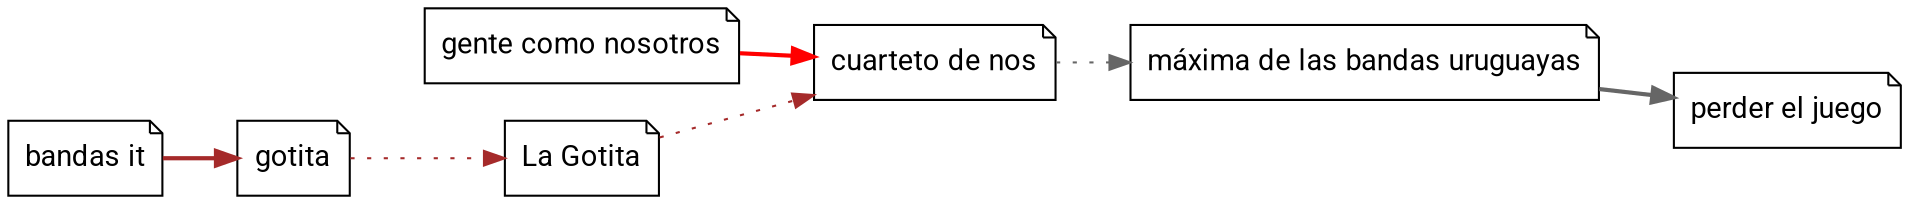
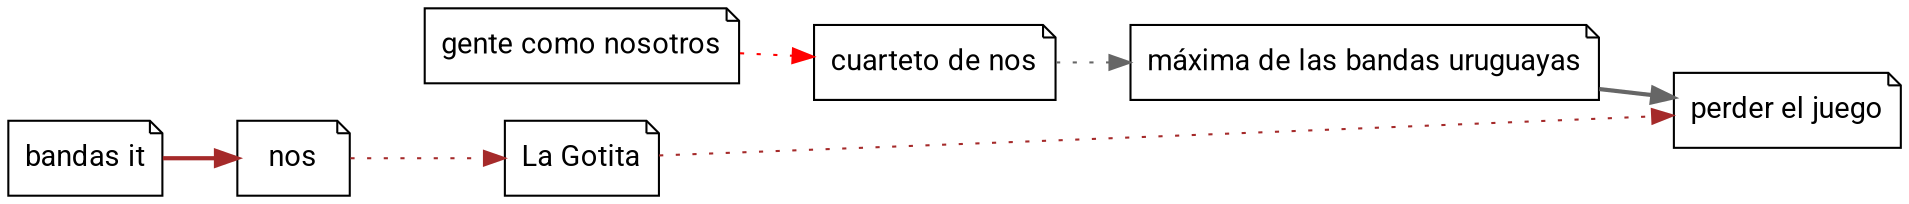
  digraph {
    fontname=Roboto
    rankdir=LR
    node [fontname=Roboto shape=note]
    edge [color=brown fontname=Roboto style=dotted]
    n1 [label="perder el juego"]
    n2 [label="gente como nosotros"]
    n3 [label="cuarteto de nos"]
    n4 [label="máxima de las bandas uruguayas"]
    n5 [label="bandas it"]
-   n6 [label=gotita]
+   n6 [label=nos]
    n7 [label="La Gotita"]
-   n2 -> n3 [color=red style=bold]
+   n2 -> n3 [color=red]
    n3 -> n4 [color=gray40]
    n4 -> n1 [color=gray40 style=bold]
    n5 -> n6 [style=bold]
    n6 -> n7
-   n7 -> n3
+   n7 -> n1
  }
